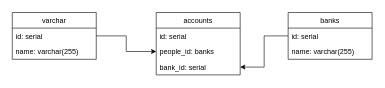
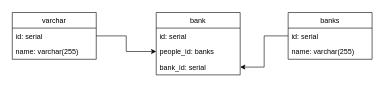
  <mxCell id="0" />
  <mxCell id="1" parent="0" />
  <mxCell id="2" value="banks" style="swimlane;fontStyle=0;childLayout=stackLayout;horizontal=1;startSize=26;horizontalStack=0;resizeParent=1;resizeParentMax=0;resizeLast=0;collapsible=1;marginBottom=0;" parent="1" vertex="1"><mxGeometry x="480" y="20" width="140" height="78" as="geometry" /></mxCell>
  <mxCell id="3" value="id: serial" style="text;strokeColor=none;fillColor=none;align=left;verticalAlign=top;spacingLeft=4;spacingRight=4;overflow=hidden;rotatable=0;points=[[0,0.5],[1,0.5]];portConstraint=eastwest;" parent="2" vertex="1"><mxGeometry y="26" width="140" height="26" as="geometry" /></mxCell>
  <mxCell id="4" value="name: varchar(255)" style="text;strokeColor=none;fillColor=none;align=left;verticalAlign=top;spacingLeft=4;spacingRight=4;overflow=hidden;rotatable=0;points=[[0,0.5],[1,0.5]];portConstraint=eastwest;" parent="2" vertex="1"><mxGeometry y="52" width="140" height="26" as="geometry" /></mxCell>
  <mxCell id="5" value="varchar" style="swimlane;fontStyle=0;childLayout=stackLayout;horizontal=1;startSize=26;horizontalStack=0;resizeParent=1;resizeParentMax=0;resizeLast=0;collapsible=1;marginBottom=0;" parent="1" vertex="1"><mxGeometry x="20" y="20" width="140" height="78" as="geometry" /></mxCell>
  <mxCell id="6" value="id: serial" style="text;strokeColor=none;fillColor=none;align=left;verticalAlign=top;spacingLeft=4;spacingRight=4;overflow=hidden;rotatable=0;points=[[0,0.5],[1,0.5]];portConstraint=eastwest;" parent="5" vertex="1"><mxGeometry y="26" width="140" height="26" as="geometry" /></mxCell>
  <mxCell id="7" value="name: varchar(255)" style="text;strokeColor=none;fillColor=none;align=left;verticalAlign=top;spacingLeft=4;spacingRight=4;overflow=hidden;rotatable=0;points=[[0,0.5],[1,0.5]];portConstraint=eastwest;" parent="5" vertex="1"><mxGeometry y="52" width="140" height="26" as="geometry" /></mxCell>
- <mxCell id="8" value="accounts" style="swimlane;fontStyle=0;childLayout=stackLayout;horizontal=1;startSize=26;horizontalStack=0;resizeParent=1;resizeParentMax=0;resizeLast=0;collapsible=1;marginBottom=0;" parent="1" vertex="1"><mxGeometry x="260" y="20" width="140" height="104" as="geometry" /></mxCell>
+ <mxCell id="8" value="bank" style="swimlane;fontStyle=0;childLayout=stackLayout;horizontal=1;startSize=26;horizontalStack=0;resizeParent=1;resizeParentMax=0;resizeLast=0;collapsible=1;marginBottom=0;" parent="1" vertex="1"><mxGeometry x="260" y="20" width="140" height="104" as="geometry" /></mxCell>
  <mxCell id="9" value="id: serial" style="text;strokeColor=none;fillColor=none;align=left;verticalAlign=top;spacingLeft=4;spacingRight=4;overflow=hidden;rotatable=0;points=[[0,0.5],[1,0.5]];portConstraint=eastwest;" parent="8" vertex="1"><mxGeometry y="26" width="140" height="26" as="geometry" /></mxCell>
  <mxCell id="10" value="people_id: banks" style="text;strokeColor=none;fillColor=none;align=left;verticalAlign=top;spacingLeft=4;spacingRight=4;overflow=hidden;rotatable=0;points=[[0,0.5],[1,0.5]];portConstraint=eastwest;" parent="8" vertex="1"><mxGeometry y="52" width="140" height="26" as="geometry" /></mxCell>
  <mxCell id="11" value="bank_id: serial" style="text;strokeColor=none;fillColor=none;align=left;verticalAlign=top;spacingLeft=4;spacingRight=4;overflow=hidden;rotatable=0;points=[[0,0.5],[1,0.5]];portConstraint=eastwest;" parent="8" vertex="1"><mxGeometry y="78" width="140" height="26" as="geometry" /></mxCell>
  <mxCell id="12" style="edgeStyle=orthogonalEdgeStyle;rounded=0;orthogonalLoop=1;jettySize=auto;html=1;exitX=0;exitY=0.5;exitDx=0;exitDy=0;" parent="1" source="3" target="11" edge="1"><mxGeometry relative="1" as="geometry" /></mxCell>
  <mxCell id="13" style="edgeStyle=orthogonalEdgeStyle;rounded=0;orthogonalLoop=1;jettySize=auto;html=1;exitX=1;exitY=0.5;exitDx=0;exitDy=0;entryX=0;entryY=0.5;entryDx=0;entryDy=0;" edge="1" parent="1" source="6" target="10"><mxGeometry relative="1" as="geometry" /></mxCell>
